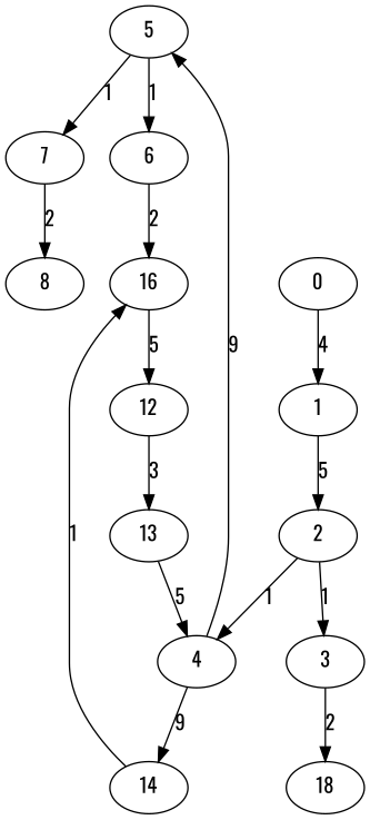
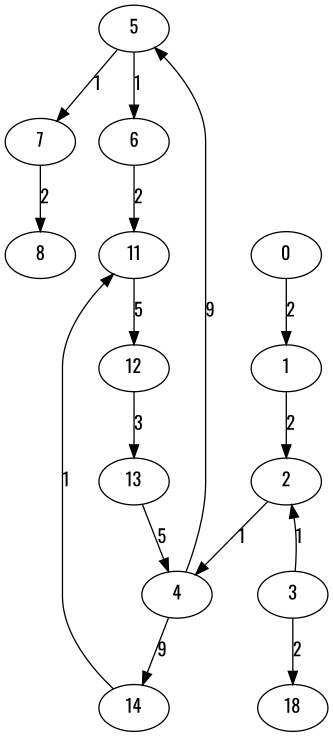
  digraph {
    fontname=Oswald
    node [fontname=Oswald]
    edge [fontname=Oswald]
    8 [height=0.5 width=0.75]
    n2 [height=0.5 label=18 width=0.75]
-   11 [height=0.5 width=0.75 label=16]
+   11 [height=0.5 width=0.75]
    12 [height=0.5 width=0.75]
    13 [height=0.5 width=0.75]
    4 [height=0.5 width=0.75]
    5 [height=0.5 width=0.75]
    14 [height=0.5 width=0.75]
    2 [height=0.5 width=0.75]
    3 [height=0.5 width=0.75]
    6 [height=0.5 width=0.75]
    7 [height=0.5 width=0.75]
    1 [height=0.5 width=0.75]
    0 [height=0.5 width=0.75]
    11 -> 12 [label=5]
    12 -> 13 [label=3]
    13 -> 4 [label=5]
    4 -> 5 [label=9]
    4 -> 14 [label=9]
    5 -> 6 [label=1]
    5 -> 7 [label=1]
    14 -> 11 [label=1]
    2 -> 4 [label=1]
-   2 -> 3 [label=1]
+   3 -> 2 [label=1]
    3 -> n2 [label=2]
    6 -> 11 [label=2]
    7 -> 8 [label=2]
-   1 -> 2 [label=5]
-   0 -> 1 [label=4]
+   1 -> 2 [label=2]
+   0 -> 1 [label=2]
  }
